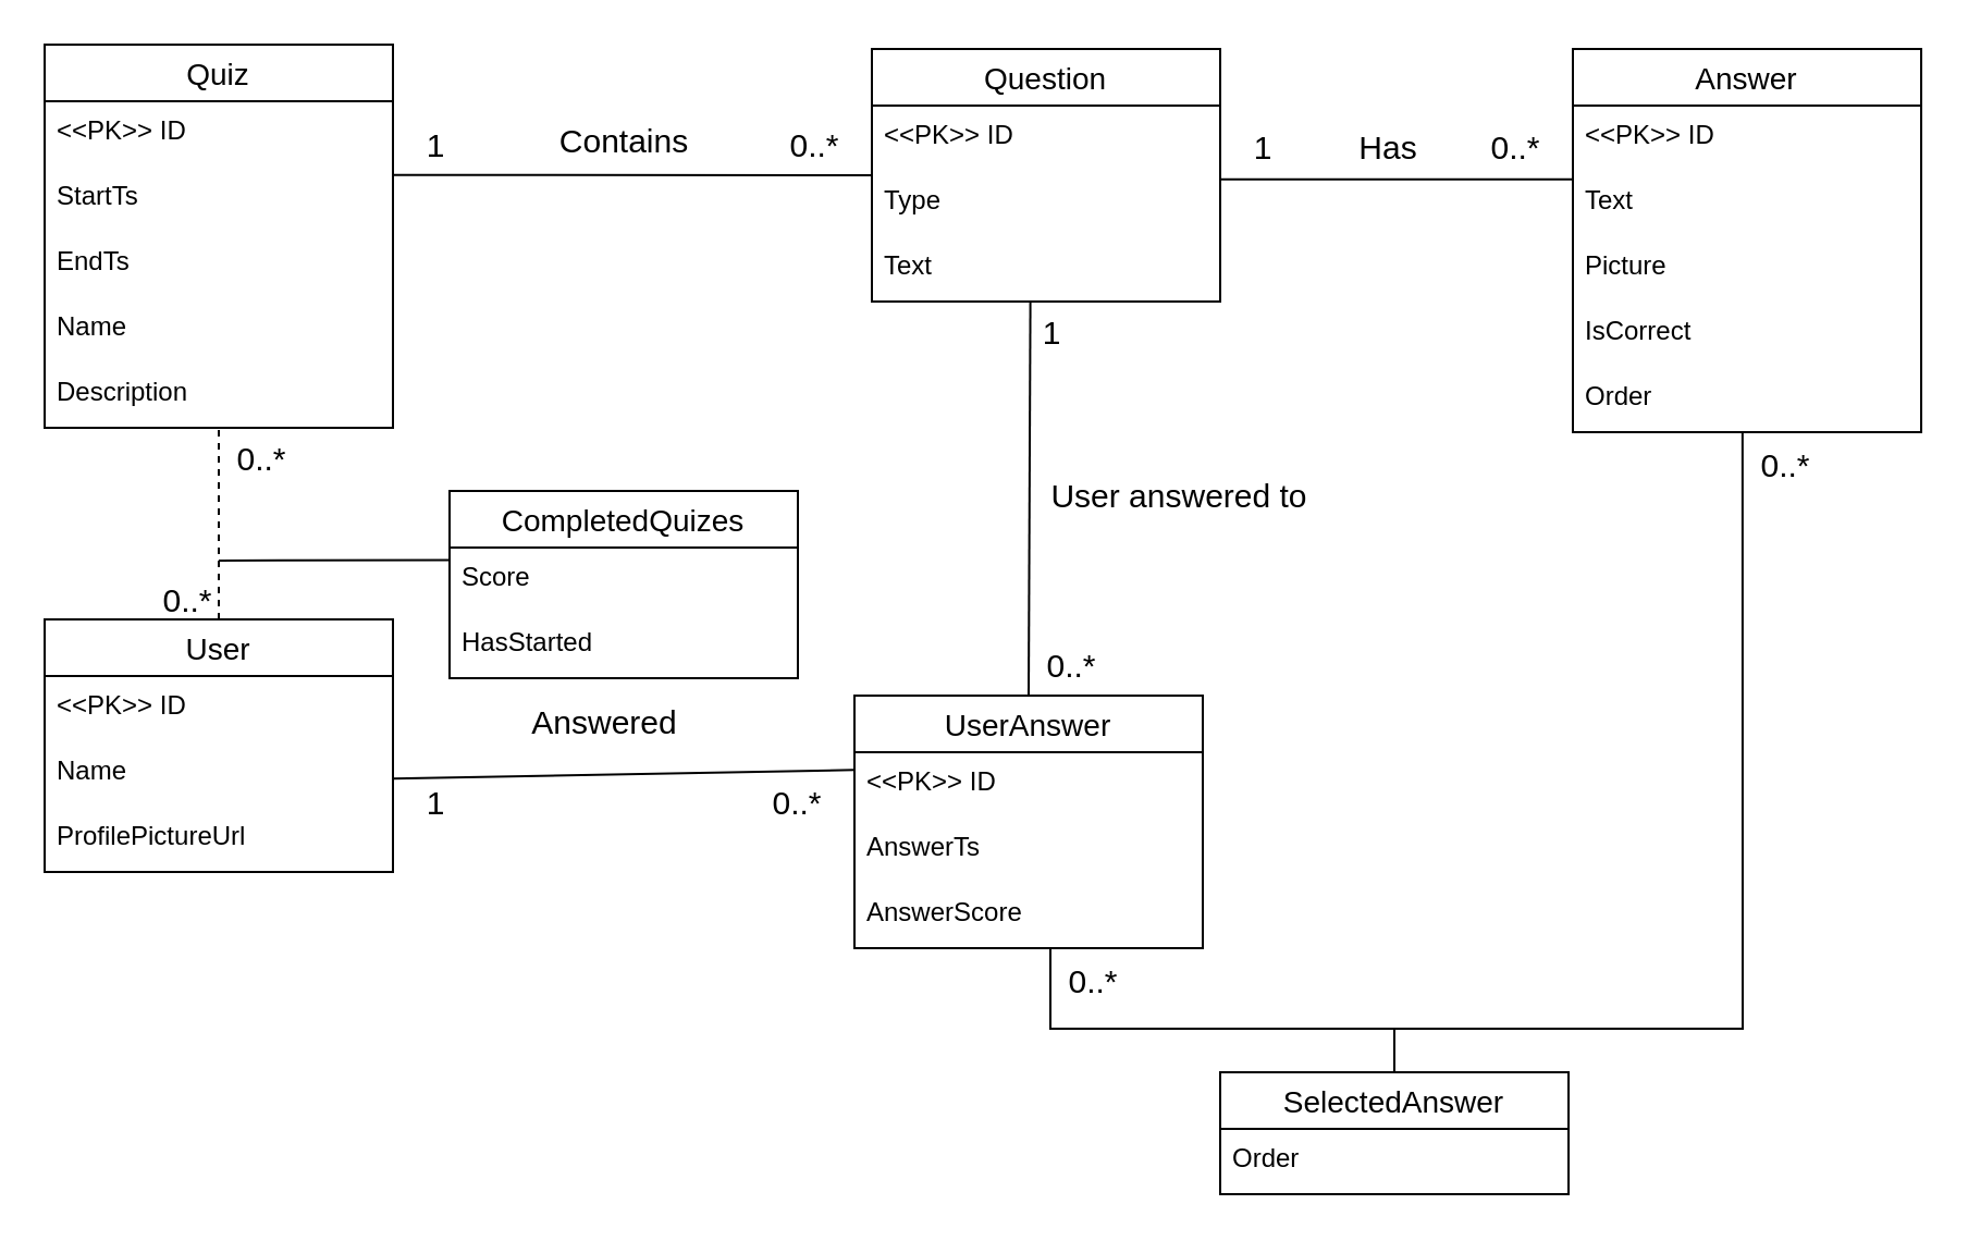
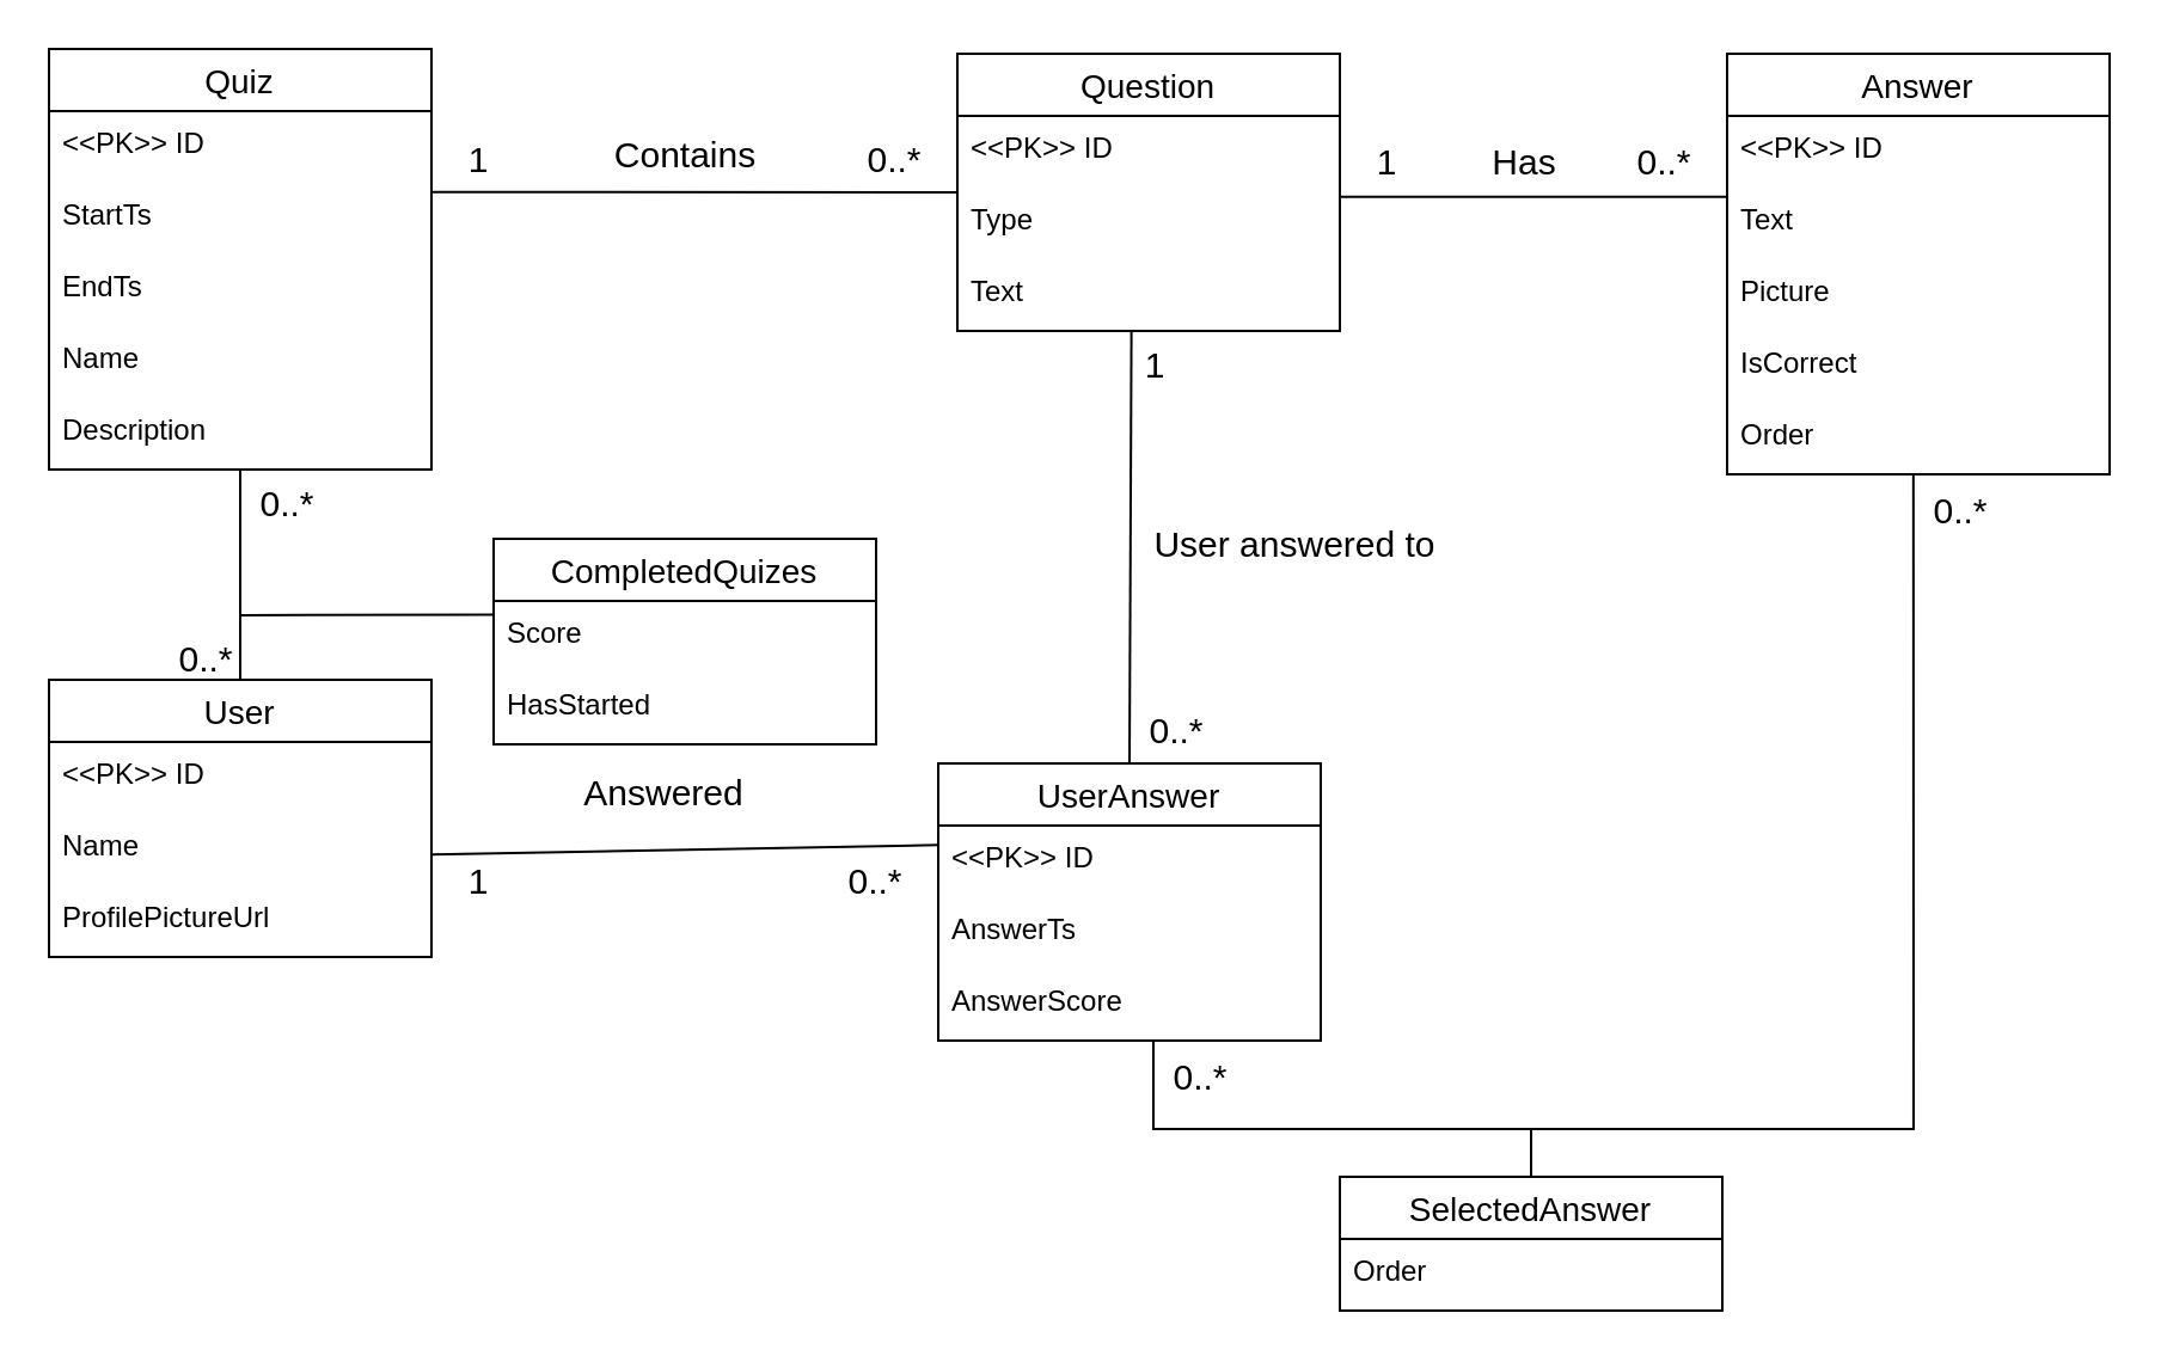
  <mxCell id="0" />
  <mxCell id="1" parent="0" />
  <mxCell id="2" value="Question" style="swimlane;fontStyle=0;childLayout=stackLayout;horizontal=1;startSize=26;horizontalStack=0;resizeParent=1;resizeParentMax=0;resizeLast=0;collapsible=1;marginBottom=0;align=center;fontSize=14;" parent="1" vertex="1"><mxGeometry x="400" y="22" width="160" height="116" as="geometry" /></mxCell>
  <mxCell id="3" value="&amp;lt;&amp;lt;PK&amp;gt;&amp;gt; ID" style="text;strokeColor=none;fillColor=none;spacingLeft=4;spacingRight=4;overflow=hidden;rotatable=0;points=[[0,0.5],[1,0.5]];portConstraint=eastwest;fontSize=12;whiteSpace=wrap;html=1;" parent="2" vertex="1"><mxGeometry y="26" width="160" height="30" as="geometry" /></mxCell>
  <mxCell id="4" value="Type" style="text;strokeColor=none;fillColor=none;spacingLeft=4;spacingRight=4;overflow=hidden;rotatable=0;points=[[0,0.5],[1,0.5]];portConstraint=eastwest;fontSize=12;whiteSpace=wrap;html=1;" parent="2" vertex="1"><mxGeometry y="56" width="160" height="30" as="geometry" /></mxCell>
  <mxCell id="5" value="Text" style="text;strokeColor=none;fillColor=none;spacingLeft=4;spacingRight=4;overflow=hidden;rotatable=0;points=[[0,0.5],[1,0.5]];portConstraint=eastwest;fontSize=12;whiteSpace=wrap;html=1;" parent="2" vertex="1"><mxGeometry y="86" width="160" height="30" as="geometry" /></mxCell>
  <mxCell id="6" value="Answer" style="swimlane;fontStyle=0;childLayout=stackLayout;horizontal=1;startSize=26;horizontalStack=0;resizeParent=1;resizeParentMax=0;resizeLast=0;collapsible=1;marginBottom=0;align=center;fontSize=14;" parent="1" vertex="1"><mxGeometry x="722" y="22" width="160" height="176" as="geometry" /></mxCell>
  <mxCell id="7" value="&amp;lt;&amp;lt;PK&amp;gt;&amp;gt; ID" style="text;strokeColor=none;fillColor=none;spacingLeft=4;spacingRight=4;overflow=hidden;rotatable=0;points=[[0,0.5],[1,0.5]];portConstraint=eastwest;fontSize=12;whiteSpace=wrap;html=1;" parent="6" vertex="1"><mxGeometry y="26" width="160" height="30" as="geometry" /></mxCell>
  <mxCell id="8" value="Text" style="text;strokeColor=none;fillColor=none;spacingLeft=4;spacingRight=4;overflow=hidden;rotatable=0;points=[[0,0.5],[1,0.5]];portConstraint=eastwest;fontSize=12;whiteSpace=wrap;html=1;" parent="6" vertex="1"><mxGeometry y="56" width="160" height="30" as="geometry" /></mxCell>
  <mxCell id="9" value="Picture" style="text;strokeColor=none;fillColor=none;spacingLeft=4;spacingRight=4;overflow=hidden;rotatable=0;points=[[0,0.5],[1,0.5]];portConstraint=eastwest;fontSize=12;whiteSpace=wrap;html=1;" parent="6" vertex="1"><mxGeometry y="86" width="160" height="30" as="geometry" /></mxCell>
  <mxCell id="10" value="IsCorrect" style="text;strokeColor=none;fillColor=none;spacingLeft=4;spacingRight=4;overflow=hidden;rotatable=0;points=[[0,0.5],[1,0.5]];portConstraint=eastwest;fontSize=12;whiteSpace=wrap;html=1;" parent="6" vertex="1"><mxGeometry y="116" width="160" height="30" as="geometry" /></mxCell>
  <mxCell id="11" value="Order" style="text;strokeColor=none;fillColor=none;spacingLeft=4;spacingRight=4;overflow=hidden;rotatable=0;points=[[0,0.5],[1,0.5]];portConstraint=eastwest;fontSize=12;whiteSpace=wrap;html=1;" parent="6" vertex="1"><mxGeometry y="146" width="160" height="30" as="geometry" /></mxCell>
  <mxCell id="12" value="User" style="swimlane;fontStyle=0;childLayout=stackLayout;horizontal=1;startSize=26;horizontalStack=0;resizeParent=1;resizeParentMax=0;resizeLast=0;collapsible=1;marginBottom=0;align=center;fontSize=14;" parent="1" vertex="1"><mxGeometry x="20" y="284" width="160" height="116" as="geometry" /></mxCell>
  <mxCell id="13" value="&amp;lt;&amp;lt;PK&amp;gt;&amp;gt; ID" style="text;strokeColor=none;fillColor=none;spacingLeft=4;spacingRight=4;overflow=hidden;rotatable=0;points=[[0,0.5],[1,0.5]];portConstraint=eastwest;fontSize=12;whiteSpace=wrap;html=1;" parent="12" vertex="1"><mxGeometry y="26" width="160" height="30" as="geometry" /></mxCell>
  <mxCell id="14" value="Name" style="text;strokeColor=none;fillColor=none;spacingLeft=4;spacingRight=4;overflow=hidden;rotatable=0;points=[[0,0.5],[1,0.5]];portConstraint=eastwest;fontSize=12;whiteSpace=wrap;html=1;" parent="12" vertex="1"><mxGeometry y="56" width="160" height="30" as="geometry" /></mxCell>
  <mxCell id="15" value="ProfilePictureUrl" style="text;strokeColor=none;fillColor=none;spacingLeft=4;spacingRight=4;overflow=hidden;rotatable=0;points=[[0,0.5],[1,0.5]];portConstraint=eastwest;fontSize=12;whiteSpace=wrap;html=1;" parent="12" vertex="1"><mxGeometry y="86" width="160" height="30" as="geometry" /></mxCell>
  <mxCell id="16" value="Quiz" style="swimlane;fontStyle=0;childLayout=stackLayout;horizontal=1;startSize=26;horizontalStack=0;resizeParent=1;resizeParentMax=0;resizeLast=0;collapsible=1;marginBottom=0;align=center;fontSize=14;" parent="1" vertex="1"><mxGeometry x="20" y="20" width="160" height="176" as="geometry" /></mxCell>
  <mxCell id="17" value="&amp;lt;&amp;lt;PK&amp;gt;&amp;gt; ID" style="text;strokeColor=none;fillColor=none;spacingLeft=4;spacingRight=4;overflow=hidden;rotatable=0;points=[[0,0.5],[1,0.5]];portConstraint=eastwest;fontSize=12;whiteSpace=wrap;html=1;" parent="16" vertex="1"><mxGeometry y="26" width="160" height="30" as="geometry" /></mxCell>
  <mxCell id="18" value="StartTs" style="text;strokeColor=none;fillColor=none;spacingLeft=4;spacingRight=4;overflow=hidden;rotatable=0;points=[[0,0.5],[1,0.5]];portConstraint=eastwest;fontSize=12;whiteSpace=wrap;html=1;" parent="16" vertex="1"><mxGeometry y="56" width="160" height="30" as="geometry" /></mxCell>
  <mxCell id="19" value="EndTs" style="text;strokeColor=none;fillColor=none;spacingLeft=4;spacingRight=4;overflow=hidden;rotatable=0;points=[[0,0.5],[1,0.5]];portConstraint=eastwest;fontSize=12;whiteSpace=wrap;html=1;" parent="16" vertex="1"><mxGeometry y="86" width="160" height="30" as="geometry" /></mxCell>
  <mxCell id="20" value="Name" style="text;strokeColor=none;fillColor=none;spacingLeft=4;spacingRight=4;overflow=hidden;rotatable=0;points=[[0,0.5],[1,0.5]];portConstraint=eastwest;fontSize=12;whiteSpace=wrap;html=1;" parent="16" vertex="1"><mxGeometry y="116" width="160" height="30" as="geometry" /></mxCell>
  <mxCell id="21" value="Description" style="text;strokeColor=none;fillColor=none;spacingLeft=4;spacingRight=4;overflow=hidden;rotatable=0;points=[[0,0.5],[1,0.5]];portConstraint=eastwest;fontSize=12;whiteSpace=wrap;html=1;" parent="16" vertex="1"><mxGeometry y="146" width="160" height="30" as="geometry" /></mxCell>
  <mxCell id="22" value="UserAnswer" style="swimlane;fontStyle=0;childLayout=stackLayout;horizontal=1;startSize=26;horizontalStack=0;resizeParent=1;resizeParentMax=0;resizeLast=0;collapsible=1;marginBottom=0;align=center;fontSize=14;" parent="1" vertex="1"><mxGeometry x="392" y="319" width="160" height="116" as="geometry" /></mxCell>
  <mxCell id="23" value="&amp;lt;&amp;lt;PK&amp;gt;&amp;gt; ID" style="text;strokeColor=none;fillColor=none;spacingLeft=4;spacingRight=4;overflow=hidden;rotatable=0;points=[[0,0.5],[1,0.5]];portConstraint=eastwest;fontSize=12;whiteSpace=wrap;html=1;" parent="22" vertex="1"><mxGeometry y="26" width="160" height="30" as="geometry" /></mxCell>
  <mxCell id="24" value="AnswerTs" style="text;strokeColor=none;fillColor=none;spacingLeft=4;spacingRight=4;overflow=hidden;rotatable=0;points=[[0,0.5],[1,0.5]];portConstraint=eastwest;fontSize=12;whiteSpace=wrap;html=1;" parent="22" vertex="1"><mxGeometry y="56" width="160" height="30" as="geometry" /></mxCell>
  <mxCell id="25" value="AnswerScore" style="text;strokeColor=none;fillColor=none;spacingLeft=4;spacingRight=4;overflow=hidden;rotatable=0;points=[[0,0.5],[1,0.5]];portConstraint=eastwest;fontSize=12;whiteSpace=wrap;html=1;" vertex="1" parent="22"><mxGeometry y="86" width="160" height="30" as="geometry" /></mxCell>
  <mxCell id="26" value="" style="endArrow=none;html=1;rounded=0;exitX=-0.002;exitY=0.13;exitDx=0;exitDy=0;exitPerimeter=0;entryX=1.002;entryY=0.13;entryDx=0;entryDy=0;entryPerimeter=0;" parent="1" source="8" target="4" edge="1"><mxGeometry width="50" height="50" relative="1" as="geometry"><mxPoint x="53" y="212" as="sourcePoint" /><mxPoint x="163" y="142" as="targetPoint" /></mxGeometry></mxCell>
  <mxCell id="27" value="Has" style="edgeLabel;html=1;align=center;verticalAlign=middle;resizable=0;points=[];fontSize=15;" parent="26" vertex="1" connectable="0"><mxGeometry x="0.049" y="-2" relative="1" as="geometry"><mxPoint y="-13" as="offset" /></mxGeometry></mxCell>
  <mxCell id="28" value="0..*" style="text;html=1;strokeColor=none;fillColor=none;align=center;verticalAlign=middle;whiteSpace=wrap;rounded=0;fontSize=15;" parent="1" vertex="1"><mxGeometry x="670" y="52" width="52" height="30" as="geometry" /></mxCell>
  <mxCell id="29" value="1" style="text;html=1;strokeColor=none;fillColor=none;align=center;verticalAlign=middle;whiteSpace=wrap;rounded=0;fontSize=15;" parent="1" vertex="1"><mxGeometry x="560" y="52" width="40" height="30" as="geometry" /></mxCell>
  <mxCell id="30" value="" style="endArrow=none;html=1;rounded=0;entryX=-0.006;entryY=0.963;entryDx=0;entryDy=0;entryPerimeter=0;" parent="1" target="33" edge="1"><mxGeometry width="50" height="50" relative="1" as="geometry"><mxPoint x="400" y="80" as="sourcePoint" /><mxPoint x="146" y="193" as="targetPoint" /></mxGeometry></mxCell>
  <mxCell id="31" value="Contains" style="edgeLabel;html=1;align=center;verticalAlign=middle;resizable=0;points=[];fontSize=15;" parent="30" vertex="1" connectable="0"><mxGeometry x="-0.268" y="2" relative="1" as="geometry"><mxPoint x="-33" y="-18" as="offset" /></mxGeometry></mxCell>
  <mxCell id="32" value="0..*" style="text;html=1;strokeColor=none;fillColor=none;align=center;verticalAlign=middle;whiteSpace=wrap;rounded=0;fontSize=15;" parent="1" vertex="1"><mxGeometry x="348" y="51" width="52" height="30" as="geometry" /></mxCell>
  <mxCell id="33" value="1" style="text;html=1;strokeColor=none;fillColor=none;align=center;verticalAlign=middle;whiteSpace=wrap;rounded=0;fontSize=15;" parent="1" vertex="1"><mxGeometry x="180" y="51" width="40" height="30" as="geometry" /></mxCell>
  <mxCell id="34" value="" style="endArrow=none;html=1;rounded=0;entryX=0.455;entryY=1.01;entryDx=0;entryDy=0;entryPerimeter=0;exitX=0.5;exitY=0;exitDx=0;exitDy=0;" parent="1" source="22" target="5" edge="1"><mxGeometry width="50" height="50" relative="1" as="geometry"><mxPoint x="216" y="395" as="sourcePoint" /><mxPoint x="266" y="345" as="targetPoint" /></mxGeometry></mxCell>
  <mxCell id="35" value="User answered to" style="edgeLabel;html=1;align=center;verticalAlign=middle;resizable=0;points=[];fontSize=15;" parent="34" vertex="1" connectable="0"><mxGeometry x="-0.088" y="-3" relative="1" as="geometry"><mxPoint x="65" y="-11" as="offset" /></mxGeometry></mxCell>
  <mxCell id="36" value="" style="endArrow=none;html=1;rounded=0;entryX=0;entryY=-0.007;entryDx=0;entryDy=0;exitX=0.487;exitY=1.008;exitDx=0;exitDy=0;entryPerimeter=0;exitPerimeter=0;" parent="1" source="11" target="43" edge="1"><mxGeometry width="50" height="50" relative="1" as="geometry"><mxPoint x="251" y="635" as="sourcePoint" /><mxPoint x="301" y="585" as="targetPoint" /><Array as="points"><mxPoint x="800" y="472" /><mxPoint x="482" y="472" /></Array></mxGeometry></mxCell>
  <mxCell id="37" value="" style="endArrow=none;html=1;rounded=0;entryX=0;entryY=0.272;entryDx=0;entryDy=0;entryPerimeter=0;exitX=1;exitY=0.572;exitDx=0;exitDy=0;exitPerimeter=0;" parent="1" source="14" target="23" edge="1"><mxGeometry width="50" height="50" relative="1" as="geometry"><mxPoint x="296" y="489" as="sourcePoint" /><mxPoint x="346" y="439" as="targetPoint" /></mxGeometry></mxCell>
  <mxCell id="38" value="Answered" style="edgeLabel;html=1;align=center;verticalAlign=middle;resizable=0;points=[];fontSize=15;" parent="37" vertex="1" connectable="0"><mxGeometry x="-0.108" y="2" relative="1" as="geometry"><mxPoint x="2" y="-23" as="offset" /></mxGeometry></mxCell>
  <mxCell id="39" value="1" style="text;html=1;strokeColor=none;fillColor=none;align=center;verticalAlign=middle;whiteSpace=wrap;rounded=0;fontSize=15;" parent="1" vertex="1"><mxGeometry x="180" y="353" width="40" height="30" as="geometry" /></mxCell>
  <mxCell id="40" value="0..*" style="text;html=1;strokeColor=none;fillColor=none;align=center;verticalAlign=middle;whiteSpace=wrap;rounded=0;fontSize=15;" parent="1" vertex="1"><mxGeometry x="340" y="353" width="52" height="30" as="geometry" /></mxCell>
  <mxCell id="41" value="1" style="text;html=1;strokeColor=none;fillColor=none;align=center;verticalAlign=middle;whiteSpace=wrap;rounded=0;fontSize=15;" parent="1" vertex="1"><mxGeometry x="463" y="137" width="40" height="30" as="geometry" /></mxCell>
  <mxCell id="42" value="0..*" style="text;html=1;strokeColor=none;fillColor=none;align=center;verticalAlign=middle;whiteSpace=wrap;rounded=0;fontSize=15;" parent="1" vertex="1"><mxGeometry x="472" y="290" width="40" height="30" as="geometry" /></mxCell>
  <mxCell id="43" value="0..*" style="text;html=1;strokeColor=none;fillColor=none;align=center;verticalAlign=middle;whiteSpace=wrap;rounded=0;fontSize=15;" parent="1" vertex="1"><mxGeometry x="482" y="435" width="40" height="30" as="geometry" /></mxCell>
  <mxCell id="44" value="0..*" style="text;html=1;strokeColor=none;fillColor=none;align=center;verticalAlign=middle;whiteSpace=wrap;rounded=0;fontSize=15;" parent="1" vertex="1"><mxGeometry x="800" y="198" width="40" height="30" as="geometry" /></mxCell>
  <mxCell id="45" value="SelectedAnswer" style="swimlane;fontStyle=0;childLayout=stackLayout;horizontal=1;startSize=26;horizontalStack=0;resizeParent=1;resizeParentMax=0;resizeLast=0;collapsible=1;marginBottom=0;align=center;fontSize=14;" parent="1" vertex="1"><mxGeometry x="560" y="492" width="160" height="56" as="geometry" /></mxCell>
  <mxCell id="46" value="Order" style="text;strokeColor=none;fillColor=none;spacingLeft=4;spacingRight=4;overflow=hidden;rotatable=0;points=[[0,0.5],[1,0.5]];portConstraint=eastwest;fontSize=12;whiteSpace=wrap;html=1;" parent="45" vertex="1"><mxGeometry y="26" width="160" height="30" as="geometry" /></mxCell>
  <mxCell id="47" value="" style="endArrow=none;html=1;rounded=0;entryX=0.5;entryY=0;entryDx=0;entryDy=0;" parent="1" target="45" edge="1"><mxGeometry width="50" height="50" relative="1" as="geometry"><mxPoint x="640" y="472" as="sourcePoint" /><mxPoint x="550" y="512" as="targetPoint" /></mxGeometry></mxCell>
- <mxCell id="48" value="" style="endArrow=none;html=1;rounded=0;entryX=0.5;entryY=1.006;entryDx=0;entryDy=0;entryPerimeter=0;exitX=0.5;exitY=0;exitDx=0;exitDy=0;dashed=1;" parent="1" source="12" target="21" edge="1"><mxGeometry width="50" height="50" relative="1" as="geometry"><mxPoint x="70" y="282" as="sourcePoint" /><mxPoint x="120" y="232" as="targetPoint" /></mxGeometry></mxCell>
+ <mxCell id="48" value="" style="endArrow=none;html=1;rounded=0;entryX=0.5;entryY=1.006;entryDx=0;entryDy=0;entryPerimeter=0;exitX=0.5;exitY=0;exitDx=0;exitDy=0;" parent="1" source="12" target="21" edge="1"><mxGeometry width="50" height="50" relative="1" as="geometry"><mxPoint x="70" y="282" as="sourcePoint" /><mxPoint x="120" y="232" as="targetPoint" /></mxGeometry></mxCell>
  <mxCell id="49" value="CompletedQuizes" style="swimlane;fontStyle=0;childLayout=stackLayout;horizontal=1;startSize=26;horizontalStack=0;resizeParent=1;resizeParentMax=0;resizeLast=0;collapsible=1;marginBottom=0;align=center;fontSize=14;" parent="1" vertex="1"><mxGeometry x="206" y="225" width="160" height="86" as="geometry" /></mxCell>
  <mxCell id="50" value="Score" style="text;strokeColor=none;fillColor=none;spacingLeft=4;spacingRight=4;overflow=hidden;rotatable=0;points=[[0,0.5],[1,0.5]];portConstraint=eastwest;fontSize=12;whiteSpace=wrap;html=1;" parent="49" vertex="1"><mxGeometry y="26" width="160" height="30" as="geometry" /></mxCell>
  <mxCell id="51" value="HasStarted" style="text;strokeColor=none;fillColor=none;spacingLeft=4;spacingRight=4;overflow=hidden;rotatable=0;points=[[0,0.5],[1,0.5]];portConstraint=eastwest;fontSize=12;whiteSpace=wrap;html=1;" vertex="1" parent="49"><mxGeometry y="56" width="160" height="30" as="geometry" /></mxCell>
  <mxCell id="52" value="" style="endArrow=none;html=1;rounded=0;entryX=0;entryY=0.19;entryDx=0;entryDy=0;entryPerimeter=0;" parent="1" target="50" edge="1"><mxGeometry width="50" height="50" relative="1" as="geometry"><mxPoint x="100" y="257" as="sourcePoint" /><mxPoint x="140" y="238" as="targetPoint" /></mxGeometry></mxCell>
  <mxCell id="53" value="0..*" style="text;html=1;strokeColor=none;fillColor=none;align=center;verticalAlign=middle;whiteSpace=wrap;rounded=0;fontSize=15;" parent="1" vertex="1"><mxGeometry x="100" y="195" width="40" height="30" as="geometry" /></mxCell>
  <mxCell id="54" value="0..*" style="text;html=1;strokeColor=none;fillColor=none;align=center;verticalAlign=middle;whiteSpace=wrap;rounded=0;fontSize=15;" parent="1" vertex="1"><mxGeometry x="66" y="260" width="40" height="30" as="geometry" /></mxCell>
